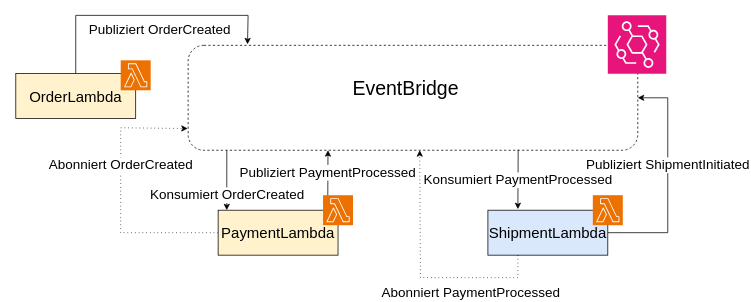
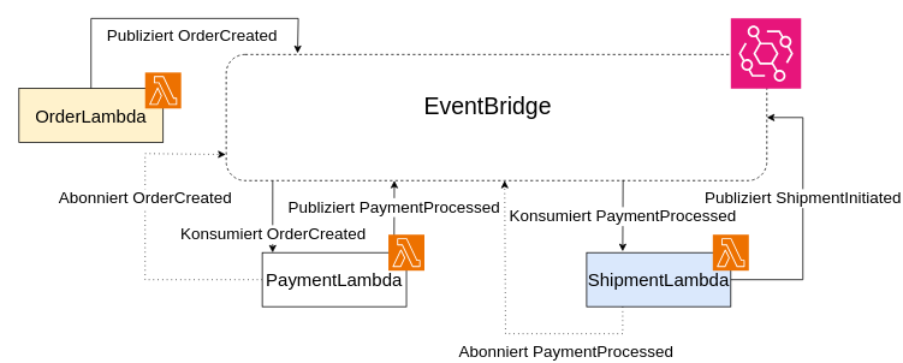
  <mxCell id="0" />
  <mxCell id="1" parent="0" />
  <mxCell id="2" value="&lt;span style=&quot;font-size: 20px;&quot;&gt;OrderLambda&lt;/span&gt;" style="rounded=0;whiteSpace=wrap;html=1;fillColor=#fff2cc;" parent="1" vertex="1"><mxGeometry x="20" y="97.5" width="160" height="60" as="geometry" /></mxCell>
  <mxCell id="3" value="&lt;font style=&quot;font-size: 20px;&quot;&gt;ShipmentLambda&lt;/font&gt;" style="rounded=0;whiteSpace=wrap;html=1;fillColor=#dae8fc;" parent="1" vertex="1"><mxGeometry x="650" y="280" width="160" height="60" as="geometry" /></mxCell>
  <mxCell id="4" value="" style="rounded=1;whiteSpace=wrap;html=1;dashed=1;direction=east;flipH=0;align=left;shadow=0;glass=0;" parent="1" vertex="1"><mxGeometry x="250" y="60" width="600" height="140" as="geometry" /></mxCell>
  <mxCell id="5" value="Publiziert OrderCreated" style="endArrow=classic;html=1;rounded=0;exitX=0.5;exitY=0;exitDx=0;exitDy=0;fontSize=18;entryX=0.132;entryY=-0.01;entryDx=0;entryDy=0;entryPerimeter=0;" parent="1" source="2" target="4" edge="1"><mxGeometry x="0.094" y="-20" width="50" height="50" relative="1" as="geometry"><mxPoint x="330" y="537.66" as="sourcePoint" /><mxPoint x="330" y="20" as="targetPoint" /><mxPoint as="offset" /><Array as="points"><mxPoint x="100" y="20" /><mxPoint x="330" y="20" /></Array></mxGeometry></mxCell>
  <mxCell id="6" value="&lt;font style=&quot;font-size: 26px;&quot;&gt;EventBridge&lt;/font&gt;" style="text;html=1;align=center;verticalAlign=middle;whiteSpace=wrap;rounded=0;" parent="1" vertex="1"><mxGeometry x="368.75" y="85" width="342.5" height="65" as="geometry" /></mxCell>
  <mxCell id="7" value="Konsumiert OrderCreated" style="endArrow=classic;html=1;rounded=0;entryX=0.072;entryY=0;entryDx=0;entryDy=0;exitX=0.086;exitY=1;exitDx=0;exitDy=0;exitPerimeter=0;fontSize=18;entryPerimeter=0;" parent="1" source="4" target="13" edge="1"><mxGeometry x="0.5" width="50" height="50" relative="1" as="geometry"><mxPoint x="360" y="220" as="sourcePoint" /><mxPoint x="560" y="301" as="targetPoint" /><mxPoint as="offset" /></mxGeometry></mxCell>
  <mxCell id="8" value="Konsumiert PaymentProcessed" style="endArrow=classic;html=1;rounded=0;exitX=0.734;exitY=0.995;exitDx=0;exitDy=0;entryX=0.734;entryY=0.995;entryDx=0;entryDy=0;entryPerimeter=0;exitPerimeter=0;fontSize=18;" parent="1" source="4" edge="1"><mxGeometry x="0.026" width="50" height="50" relative="1" as="geometry"><mxPoint x="693" y="200" as="sourcePoint" /><mxPoint x="690" y="278.6" as="targetPoint" /><mxPoint as="offset" /></mxGeometry></mxCell>
  <mxCell id="9" value="Abonniert OrderCreated" style="endArrow=classic;html=1;rounded=0;exitX=0;exitY=0.5;exitDx=0;exitDy=0;dashed=1;dashPattern=1 4;strokeWidth=1;entryX=-0.001;entryY=0.793;entryDx=0;entryDy=0;entryPerimeter=0;fontSize=18;" parent="1" source="13" target="4" edge="1"><mxGeometry x="0.224" width="50" height="50" relative="1" as="geometry"><mxPoint x="460" y="347" as="sourcePoint" /><mxPoint x="420" y="200" as="targetPoint" /><Array as="points"><mxPoint x="160" y="310" /><mxPoint x="160" y="170" /></Array><mxPoint as="offset" /></mxGeometry></mxCell>
  <mxCell id="10" value="Abonniert PaymentProcessed" style="endArrow=classic;html=1;rounded=0;exitX=0.25;exitY=1;exitDx=0;exitDy=0;dashed=1;dashPattern=1 4;strokeWidth=1;fontSize=18;entryX=0.515;entryY=1;entryDx=0;entryDy=0;entryPerimeter=0;" parent="1" source="3" target="4" edge="1"><mxGeometry x="-0.438" y="20" width="50" height="50" relative="1" as="geometry"><mxPoint x="560" y="477" as="sourcePoint" /><mxPoint x="560" y="210" as="targetPoint" /><mxPoint as="offset" /><Array as="points"><mxPoint x="690" y="370" /><mxPoint x="560" y="370" /></Array></mxGeometry></mxCell>
  <mxCell id="11" value="Publiziert ShipmentInitiated" style="endArrow=classic;html=1;rounded=0;exitX=1;exitY=0.5;exitDx=0;exitDy=0;entryX=1;entryY=0.5;entryDx=0;entryDy=0;fontSize=18;" parent="1" source="3" target="4" edge="1"><mxGeometry x="0.133" width="50" height="50" relative="1" as="geometry"><mxPoint x="800" y="280" as="sourcePoint" /><mxPoint x="800.2" y="200" as="targetPoint" /><mxPoint as="offset" /><Array as="points"><mxPoint x="890" y="310" /><mxPoint x="890" y="130" /></Array></mxGeometry></mxCell>
  <mxCell id="12" value="Publiziert PaymentProcessed" style="endArrow=classic;html=1;rounded=0;exitX=0.914;exitY=0.034;exitDx=0;exitDy=0;exitPerimeter=0;fontSize=18;entryX=0.311;entryY=1;entryDx=0;entryDy=0;entryPerimeter=0;" parent="1" source="13" target="4" edge="1"><mxGeometry x="0.269" width="50" height="50" relative="1" as="geometry"><mxPoint x="430" y="310" as="sourcePoint" /><mxPoint x="460" y="230" as="targetPoint" /><Array as="points" /><mxPoint as="offset" /></mxGeometry></mxCell>
- <mxCell id="13" value="&lt;font style=&quot;font-size: 20px;&quot;&gt;PaymentLambda&lt;/font&gt;" style="rounded=0;whiteSpace=wrap;html=1;fillColor=#fff2cc;" parent="1" vertex="1"><mxGeometry x="290" y="280" width="160" height="60" as="geometry" /></mxCell>
+ <mxCell id="13" value="&lt;font style=&quot;font-size: 20px;&quot;&gt;PaymentLambda&lt;/font&gt;" style="rounded=0;whiteSpace=wrap;html=1;" parent="1" vertex="1"><mxGeometry x="290" y="280" width="160" height="60" as="geometry" /></mxCell>
  <mxCell id="14" value="" style="sketch=0;points=[[0,0,0],[0.25,0,0],[0.5,0,0],[0.75,0,0],[1,0,0],[0,1,0],[0.25,1,0],[0.5,1,0],[0.75,1,0],[1,1,0],[0,0.25,0],[0,0.5,0],[0,0.75,0],[1,0.25,0],[1,0.5,0],[1,0.75,0]];outlineConnect=0;fontColor=#232F3E;fillColor=#E7157B;strokeColor=#ffffff;dashed=0;verticalLabelPosition=bottom;verticalAlign=top;align=center;html=1;fontSize=12;fontStyle=0;aspect=fixed;shape=mxgraph.aws4.resourceIcon;resIcon=mxgraph.aws4.eventbridge;" parent="1" vertex="1"><mxGeometry x="810" y="20" width="78" height="78" as="geometry" /></mxCell>
  <mxCell id="15" value="" style="sketch=0;points=[[0,0,0],[0.25,0,0],[0.5,0,0],[0.75,0,0],[1,0,0],[0,1,0],[0.25,1,0],[0.5,1,0],[0.75,1,0],[1,1,0],[0,0.25,0],[0,0.5,0],[0,0.75,0],[1,0.25,0],[1,0.5,0],[1,0.75,0]];outlineConnect=0;fontColor=#232F3E;fillColor=#ED7100;strokeColor=#ffffff;dashed=0;verticalLabelPosition=bottom;verticalAlign=top;align=center;html=1;fontSize=12;fontStyle=0;aspect=fixed;shape=mxgraph.aws4.resourceIcon;resIcon=mxgraph.aws4.lambda;" parent="1" vertex="1"><mxGeometry x="160" y="80" width="40" height="40" as="geometry" /></mxCell>
  <mxCell id="16" value="" style="sketch=0;points=[[0,0,0],[0.25,0,0],[0.5,0,0],[0.75,0,0],[1,0,0],[0,1,0],[0.25,1,0],[0.5,1,0],[0.75,1,0],[1,1,0],[0,0.25,0],[0,0.5,0],[0,0.75,0],[1,0.25,0],[1,0.5,0],[1,0.75,0]];outlineConnect=0;fontColor=#232F3E;fillColor=#ED7100;strokeColor=#ffffff;dashed=0;verticalLabelPosition=bottom;verticalAlign=top;align=center;html=1;fontSize=12;fontStyle=0;aspect=fixed;shape=mxgraph.aws4.resourceIcon;resIcon=mxgraph.aws4.lambda;" parent="1" vertex="1"><mxGeometry x="430" y="260" width="40" height="40" as="geometry" /></mxCell>
  <mxCell id="17" value="" style="sketch=0;points=[[0,0,0],[0.25,0,0],[0.5,0,0],[0.75,0,0],[1,0,0],[0,1,0],[0.25,1,0],[0.5,1,0],[0.75,1,0],[1,1,0],[0,0.25,0],[0,0.5,0],[0,0.75,0],[1,0.25,0],[1,0.5,0],[1,0.75,0]];outlineConnect=0;fontColor=#232F3E;fillColor=#ED7100;strokeColor=#ffffff;dashed=0;verticalLabelPosition=bottom;verticalAlign=top;align=center;html=1;fontSize=12;fontStyle=0;aspect=fixed;shape=mxgraph.aws4.resourceIcon;resIcon=mxgraph.aws4.lambda;" parent="1" vertex="1"><mxGeometry x="790" y="260" width="40" height="40" as="geometry" /></mxCell>
